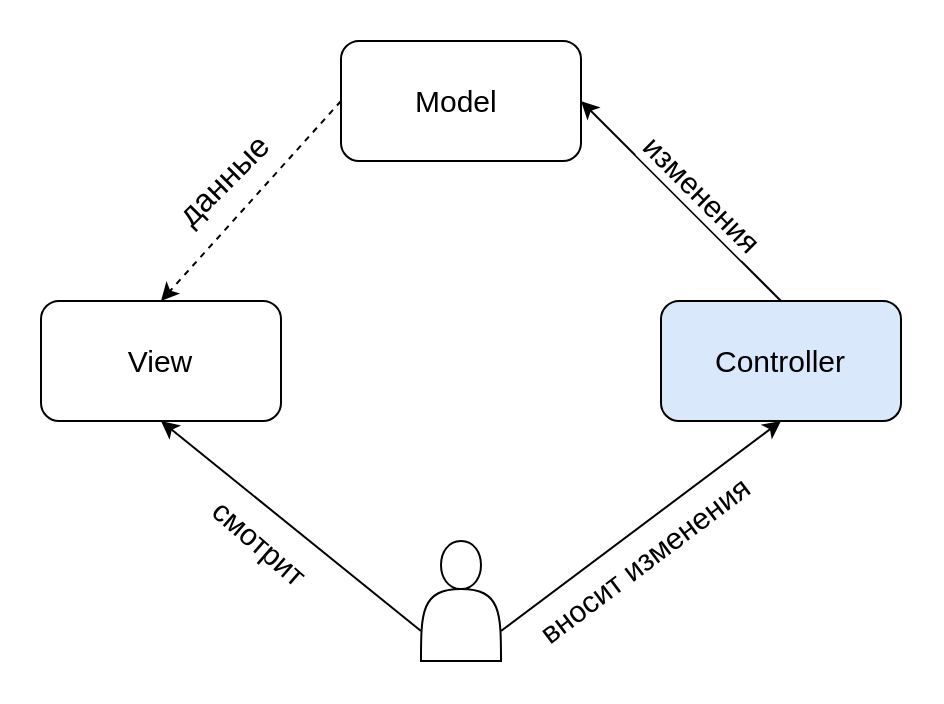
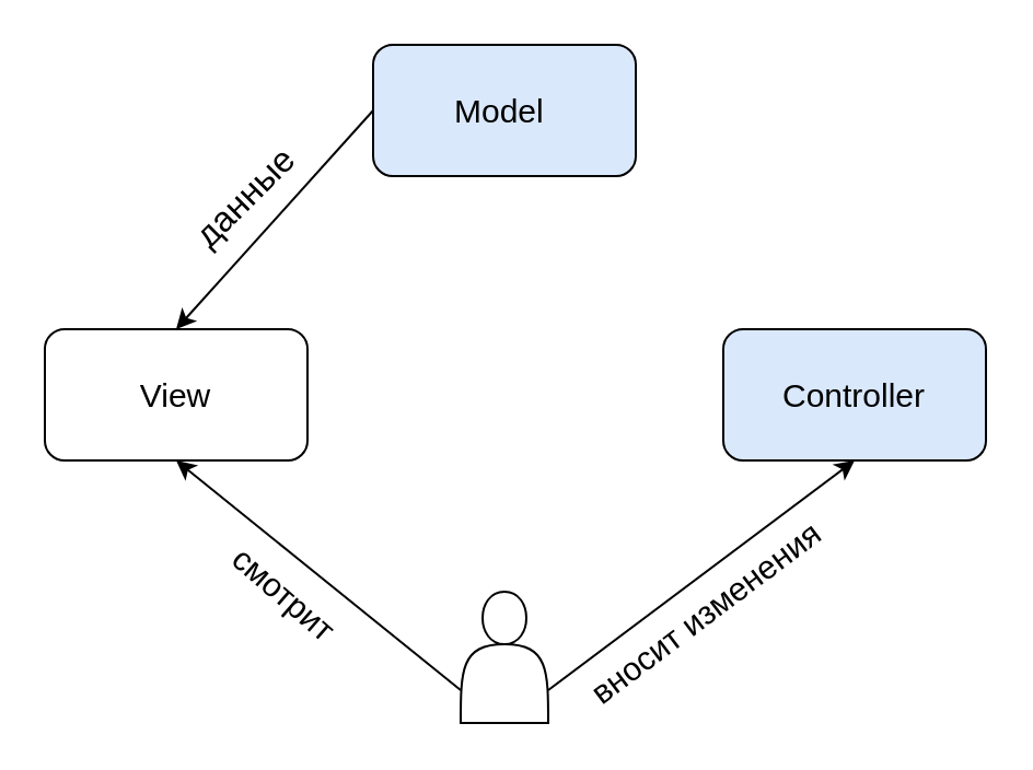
  <mxCell id="0" />
  <mxCell id="1" parent="0" />
- <mxCell id="2" value="&lt;font style=&quot;font-size: 15px;&quot;&gt;Model&amp;nbsp;&lt;/font&gt;" style="rounded=1;whiteSpace=wrap;html=1;" vertex="1" parent="1"><mxGeometry x="170" y="20" width="120" height="60" as="geometry" /></mxCell>
+ <mxCell id="2" value="&lt;font style=&quot;font-size: 15px;&quot;&gt;Model&amp;nbsp;&lt;/font&gt;" style="rounded=1;whiteSpace=wrap;html=1;fillColor=#dae8fc;" vertex="1" parent="1"><mxGeometry x="170" y="20" width="120" height="60" as="geometry" /></mxCell>
  <mxCell id="3" value="&lt;font style=&quot;font-size: 15px;&quot;&gt;Controller&lt;/font&gt;" style="rounded=1;whiteSpace=wrap;html=1;fillColor=#dae8fc;" vertex="1" parent="1"><mxGeometry x="330" y="150" width="120" height="60" as="geometry" /></mxCell>
  <mxCell id="4" value="&lt;font style=&quot;font-size: 15px;&quot;&gt;View&lt;/font&gt;" style="rounded=1;whiteSpace=wrap;html=1;" vertex="1" parent="1"><mxGeometry x="20" y="150" width="120" height="60" as="geometry" /></mxCell>
  <mxCell id="5" value="" style="shape=actor;whiteSpace=wrap;html=1;" vertex="1" parent="1"><mxGeometry x="210" y="270" width="40" height="60" as="geometry" /></mxCell>
  <mxCell id="6" value="" style="endArrow=classic;html=1;rounded=0;entryX=0.5;entryY=1;entryDx=0;entryDy=0;exitX=0;exitY=0.75;exitDx=0;exitDy=0;fontSize=15;" edge="1" parent="1" source="5" target="4"><mxGeometry width="50" height="50" relative="1" as="geometry"><mxPoint x="220" y="320" as="sourcePoint" /><mxPoint x="290" y="150" as="targetPoint" /></mxGeometry></mxCell>
  <mxCell id="7" value="&lt;font style=&quot;font-size: 15px;&quot;&gt;смотрит&lt;/font&gt;" style="edgeLabel;html=1;align=center;verticalAlign=middle;resizable=0;points=[];rotation=41;" vertex="1" connectable="0" parent="6"><mxGeometry x="0.095" relative="1" as="geometry"><mxPoint x="-9" y="12" as="offset" /></mxGeometry></mxCell>
- <mxCell id="8" value="" style="endArrow=classic;html=1;rounded=0;exitX=0.5;exitY=0;exitDx=0;exitDy=0;entryX=1;entryY=0.5;entryDx=0;entryDy=0;fontSize=12;" edge="1" parent="1" source="3" target="2"><mxGeometry width="50" height="50" relative="1" as="geometry"><mxPoint x="240" y="200" as="sourcePoint" /><mxPoint x="290" y="150" as="targetPoint" /></mxGeometry></mxCell>
- <mxCell id="9" value="&lt;font style=&quot;font-size: 15px;&quot;&gt;изменения&lt;/font&gt;" style="edgeLabel;html=1;align=center;verticalAlign=middle;resizable=0;points=[];rotation=45;" vertex="1" connectable="0" parent="8"><mxGeometry x="-0.008" relative="1" as="geometry"><mxPoint x="10" y="-5" as="offset" /></mxGeometry></mxCell>
- <mxCell id="10" value="" style="endArrow=classic;html=1;rounded=0;exitX=0;exitY=0.5;exitDx=0;exitDy=0;entryX=0.5;entryY=0;entryDx=0;entryDy=0;fontSize=12;dashed=1;" edge="1" parent="1" source="2" target="4"><mxGeometry width="50" height="50" relative="1" as="geometry"><mxPoint x="240" y="200" as="sourcePoint" /><mxPoint x="290" y="150" as="targetPoint" /></mxGeometry></mxCell>
+ <mxCell id="10" value="" style="endArrow=classic;html=1;rounded=0;exitX=0;exitY=0.5;exitDx=0;exitDy=0;entryX=0.5;entryY=0;entryDx=0;entryDy=0;fontSize=12;" edge="1" parent="1" source="2" target="4"><mxGeometry width="50" height="50" relative="1" as="geometry"><mxPoint x="240" y="200" as="sourcePoint" /><mxPoint x="290" y="150" as="targetPoint" /></mxGeometry></mxCell>
  <mxCell id="11" value="&lt;font style=&quot;font-size: 16px;&quot;&gt;данные&lt;/font&gt;" style="edgeLabel;html=1;align=center;verticalAlign=middle;resizable=0;points=[];rotation=-45;" vertex="1" connectable="0" parent="10"><mxGeometry x="-0.049" y="-1" relative="1" as="geometry"><mxPoint x="-16" y="-7" as="offset" /></mxGeometry></mxCell>
  <mxCell id="12" value="" style="endArrow=classic;html=1;rounded=0;entryX=0.5;entryY=1;entryDx=0;entryDy=0;exitX=1;exitY=0.75;exitDx=0;exitDy=0;" edge="1" parent="1" source="5" target="3"><mxGeometry width="50" height="50" relative="1" as="geometry"><mxPoint x="270" y="320" as="sourcePoint" /><mxPoint x="347.677" y="272.999" as="targetPoint" /></mxGeometry></mxCell>
  <mxCell id="13" value="&lt;font style=&quot;font-size: 15px;&quot;&gt;вносит изменения&lt;/font&gt;" style="edgeLabel;html=1;align=center;verticalAlign=middle;resizable=0;points=[];rotation=323;" vertex="1" connectable="0" parent="12"><mxGeometry x="0.021" y="4" relative="1" as="geometry"><mxPoint x="2" y="22" as="offset" /></mxGeometry></mxCell>
